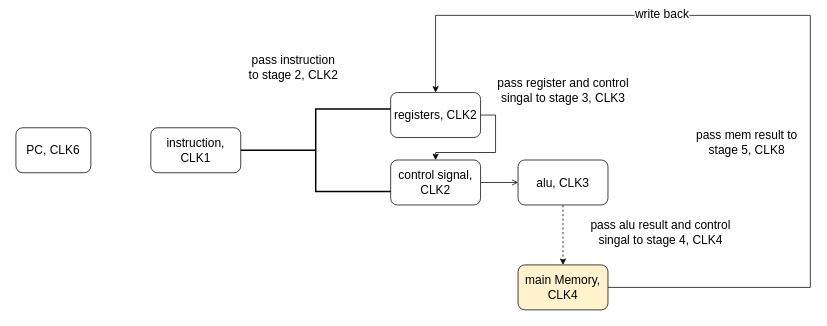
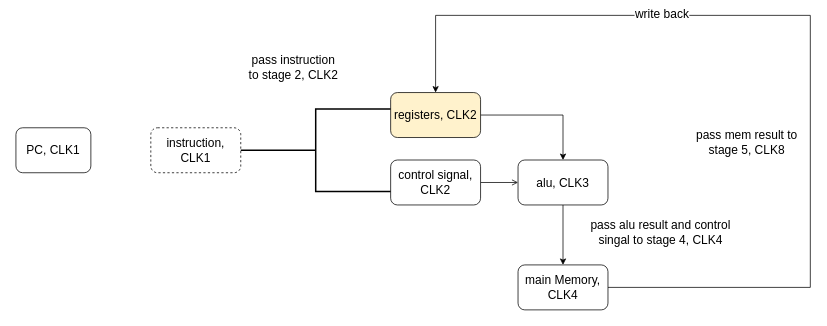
  <mxCell id="0" />
  <mxCell id="1" parent="0" />
- <mxCell id="2" value="PC, CLK6" style="rounded=1;whiteSpace=wrap;html=1;fontSize=16;" vertex="1" parent="1"><mxGeometry x="20" y="170" width="100" height="60" as="geometry" /></mxCell>
- <mxCell id="3" value="instruction, CLK1" style="rounded=1;whiteSpace=wrap;html=1;fontSize=16;" vertex="1" parent="1"><mxGeometry x="200" y="170" width="120" height="60" as="geometry" /></mxCell>
+ <mxCell id="2" value="PC, CLK1" style="rounded=1;whiteSpace=wrap;html=1;fontSize=16;" vertex="1" parent="1"><mxGeometry x="20" y="170" width="100" height="60" as="geometry" /></mxCell>
+ <mxCell id="3" value="instruction, CLK1" style="rounded=1;whiteSpace=wrap;html=1;fontSize=16;dashed=1;" vertex="1" parent="1"><mxGeometry x="200" y="170" width="120" height="60" as="geometry" /></mxCell>
  <mxCell id="4" style="edgeStyle=orthogonalEdgeStyle;rounded=0;orthogonalLoop=1;jettySize=auto;html=1;exitX=1;exitY=0.5;exitDx=0;exitDy=0;entryX=0;entryY=0.5;entryDx=0;entryDy=0;fontSize=16;endArrow=open;" edge="1" parent="1" source="5" target="7"><mxGeometry relative="1" as="geometry" /></mxCell>
  <mxCell id="5" value="control signal, CLK2" style="rounded=1;whiteSpace=wrap;html=1;fontSize=16;" vertex="1" parent="1"><mxGeometry x="520" y="213" width="120" height="60" as="geometry" /></mxCell>
- <mxCell id="6" style="edgeStyle=orthogonalEdgeStyle;rounded=0;orthogonalLoop=1;jettySize=auto;html=1;entryX=0.5;entryY=0;entryDx=0;entryDy=0;fontSize=16;dashed=1;" edge="1" parent="1" source="7" target="10"><mxGeometry relative="1" as="geometry" /></mxCell>
+ <mxCell id="6" style="edgeStyle=orthogonalEdgeStyle;rounded=0;orthogonalLoop=1;jettySize=auto;html=1;entryX=0.5;entryY=0;entryDx=0;entryDy=0;fontSize=16;" edge="1" parent="1" source="7" target="10"><mxGeometry relative="1" as="geometry" /></mxCell>
  <mxCell id="7" value="alu, CLK3" style="rounded=1;whiteSpace=wrap;html=1;fontSize=16;" vertex="1" parent="1"><mxGeometry x="690" y="213" width="120" height="60" as="geometry" /></mxCell>
  <mxCell id="8" style="edgeStyle=orthogonalEdgeStyle;rounded=0;orthogonalLoop=1;jettySize=auto;html=1;entryX=0.5;entryY=0;entryDx=0;entryDy=0;fontSize=16;" edge="1" parent="1" source="10" target="12"><mxGeometry relative="1" as="geometry"><Array as="points"><mxPoint x="1080" y="383" /><mxPoint x="1080" y="20" /><mxPoint x="580" y="20" /></Array></mxGeometry></mxCell>
  <mxCell id="9" value="write back" style="edgeLabel;html=1;align=center;verticalAlign=middle;resizable=0;points=[];fontSize=16;" vertex="1" connectable="0" parent="8"><mxGeometry x="0.346" y="-3" relative="1" as="geometry"><mxPoint as="offset" /></mxGeometry></mxCell>
- <mxCell id="10" value="main Memory, CLK4" style="rounded=1;whiteSpace=wrap;html=1;fontSize=16;fillColor=#fff2cc;" vertex="1" parent="1"><mxGeometry x="690" y="353" width="120" height="60" as="geometry" /></mxCell>
- <mxCell id="11" style="edgeStyle=orthogonalEdgeStyle;rounded=0;orthogonalLoop=1;jettySize=auto;html=1;exitX=1;exitY=0.5;exitDx=0;exitDy=0;fontSize=16;" edge="1" parent="1" source="12" target="5"><mxGeometry relative="1" as="geometry" /></mxCell>
- <mxCell id="12" value="registers, CLK2" style="rounded=1;whiteSpace=wrap;html=1;fontSize=16;" vertex="1" parent="1"><mxGeometry x="520" y="123" width="120" height="60" as="geometry" /></mxCell>
+ <mxCell id="10" value="main Memory, CLK4" style="rounded=1;whiteSpace=wrap;html=1;fontSize=16;" vertex="1" parent="1"><mxGeometry x="690" y="353" width="120" height="60" as="geometry" /></mxCell>
+ <mxCell id="11" style="edgeStyle=orthogonalEdgeStyle;rounded=0;orthogonalLoop=1;jettySize=auto;html=1;exitX=1;exitY=0.5;exitDx=0;exitDy=0;entryX=0.5;entryY=0;entryDx=0;entryDy=0;fontSize=16;" edge="1" parent="1" source="12" target="7"><mxGeometry relative="1" as="geometry" /></mxCell>
+ <mxCell id="12" value="registers, CLK2" style="rounded=1;whiteSpace=wrap;html=1;fontSize=16;fillColor=#fff2cc;" vertex="1" parent="1"><mxGeometry x="520" y="123" width="120" height="60" as="geometry" /></mxCell>
  <mxCell id="13" value="" style="strokeWidth=2;html=1;shape=mxgraph.flowchart.annotation_2;align=left;labelPosition=right;pointerEvents=1;fontSize=16;" vertex="1" parent="1"><mxGeometry x="320" y="145" width="200" height="110" as="geometry" /></mxCell>
  <mxCell id="14" value="pass instruction &lt;br&gt;to stage 2, CLK2" style="text;html=1;align=center;verticalAlign=middle;resizable=0;points=[];autosize=1;strokeColor=none;fontSize=16;" vertex="1" parent="1"><mxGeometry x="320" y="70" width="140" height="40" as="geometry" /></mxCell>
- <mxCell id="15" value="pass register and control &lt;br&gt;singal to stage 3, CLK3" style="text;html=1;align=center;verticalAlign=middle;resizable=0;points=[];autosize=1;strokeColor=none;fontSize=16;" vertex="1" parent="1"><mxGeometry x="655" y="100" width="190" height="40" as="geometry" /></mxCell>
  <mxCell id="16" value="pass alu result and control&lt;br&gt;singal to stage 4, CLK4" style="text;html=1;align=center;verticalAlign=middle;resizable=0;points=[];autosize=1;strokeColor=none;fontSize=16;" vertex="1" parent="1"><mxGeometry x="780" y="290" width="200" height="40" as="geometry" /></mxCell>
  <mxCell id="17" value="pass mem result to &lt;br&gt;stage 5, CLK8" style="text;html=1;align=center;verticalAlign=middle;resizable=0;points=[];autosize=1;strokeColor=none;fontSize=16;" vertex="1" parent="1"><mxGeometry x="920" y="170" width="150" height="40" as="geometry" /></mxCell>
